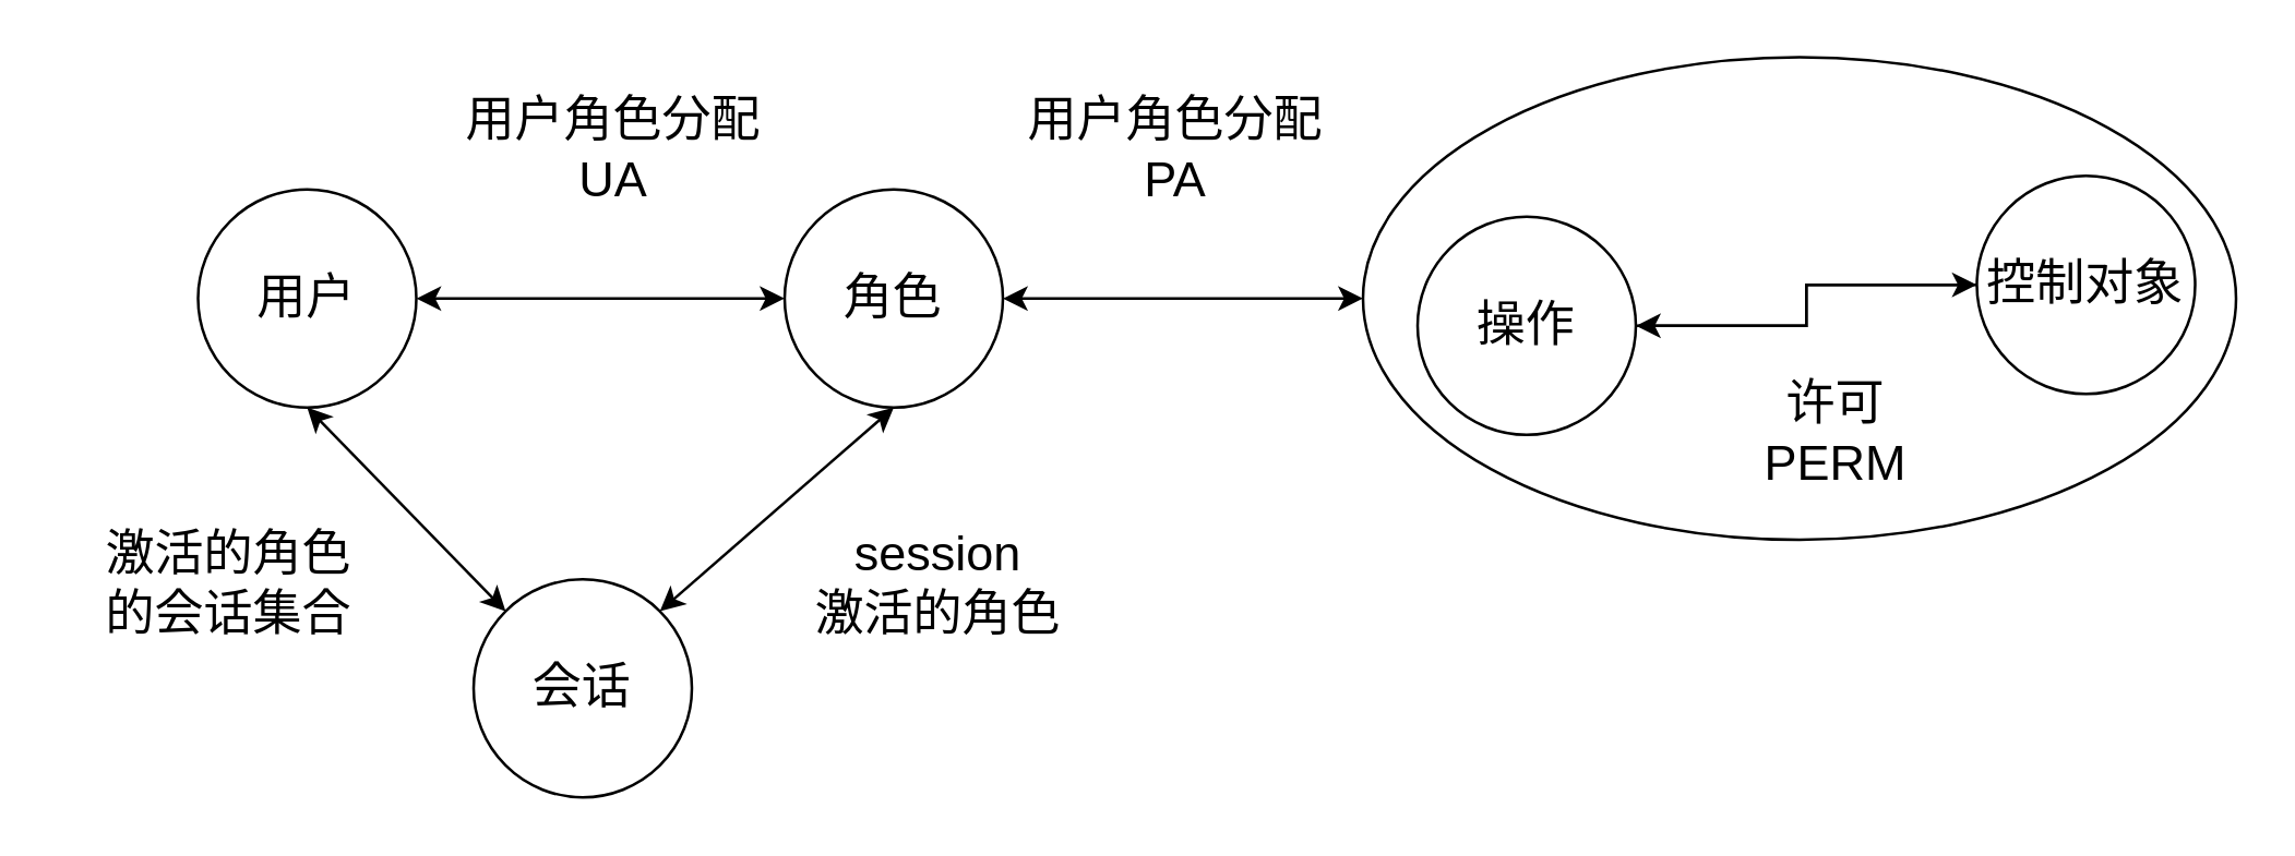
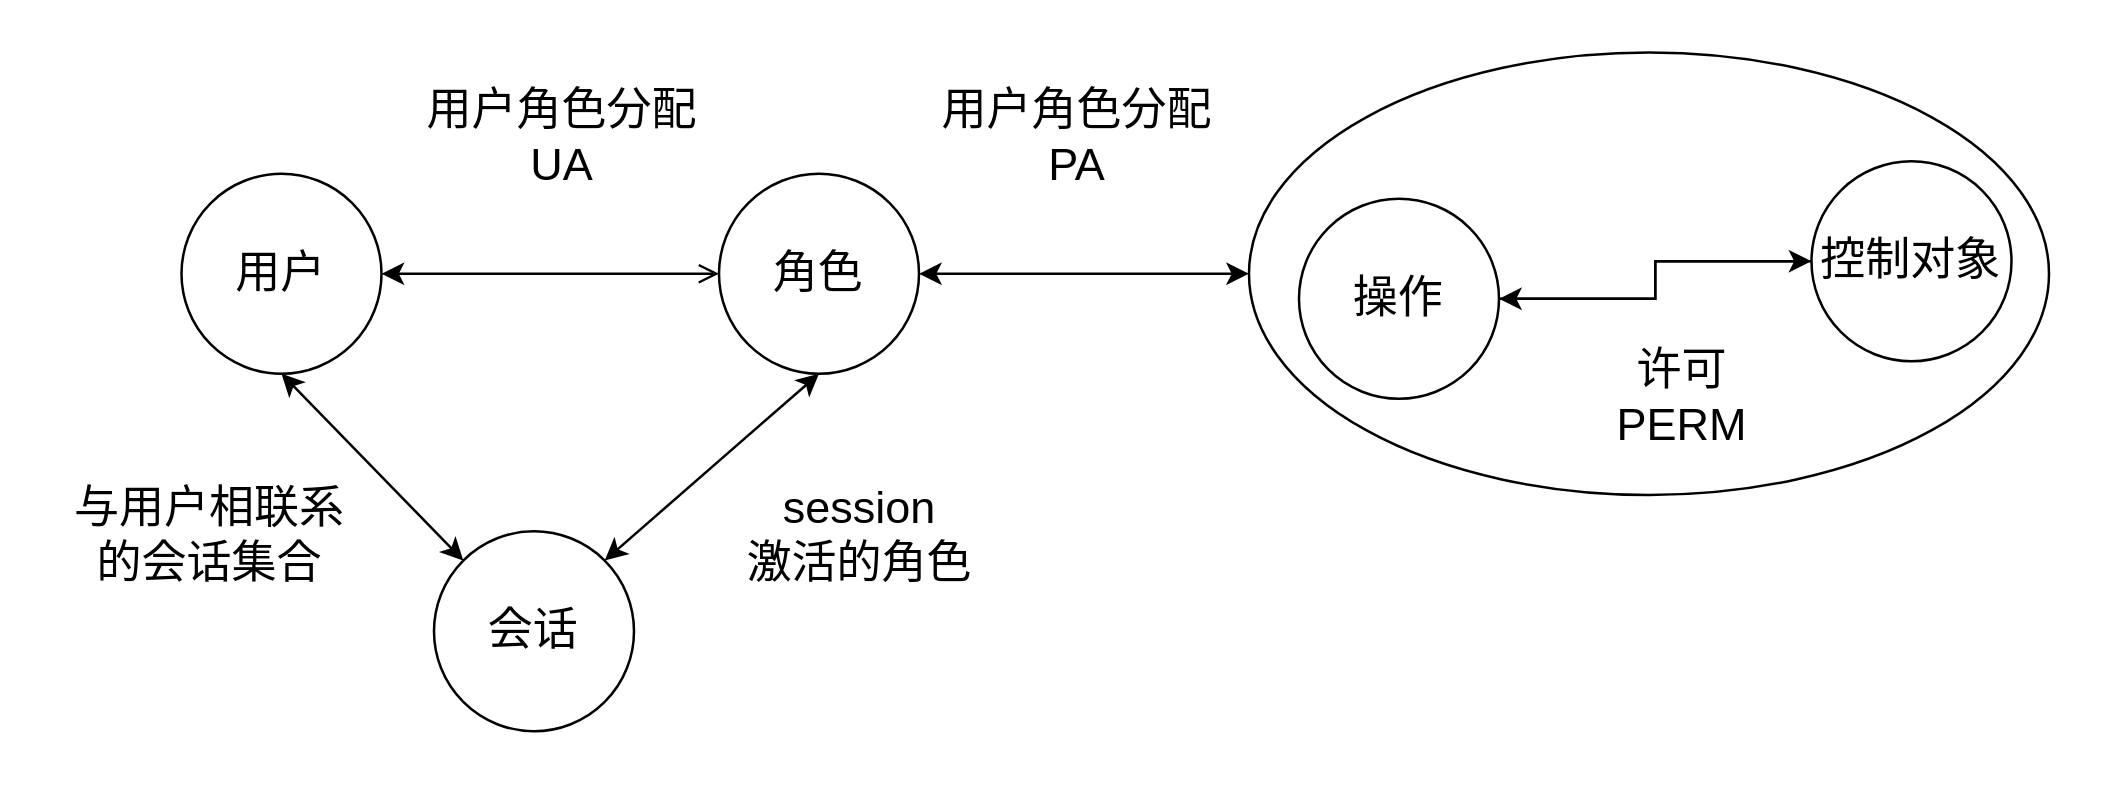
  <mxCell id="0" />
  <mxCell id="1" parent="0" />
  <mxCell id="2" style="rounded=0;orthogonalLoop=1;jettySize=auto;html=1;exitX=0.5;exitY=1;exitDx=0;exitDy=0;entryX=0;entryY=0;entryDx=0;entryDy=0;startArrow=classic;startFill=1;" edge="1" parent="1" source="4" target="8"><mxGeometry relative="1" as="geometry" /></mxCell>
- <mxCell id="3" style="edgeStyle=orthogonalEdgeStyle;rounded=0;orthogonalLoop=1;jettySize=auto;html=1;exitX=1;exitY=0.5;exitDx=0;exitDy=0;entryX=0;entryY=0.5;entryDx=0;entryDy=0;startArrow=classic;startFill=1;" edge="1" parent="1" source="4" target="7"><mxGeometry relative="1" as="geometry" /></mxCell>
+ <mxCell id="3" style="edgeStyle=orthogonalEdgeStyle;rounded=0;orthogonalLoop=1;jettySize=auto;html=1;exitX=1;exitY=0.5;exitDx=0;exitDy=0;entryX=0;entryY=0.5;entryDx=0;entryDy=0;startArrow=classic;startFill=1;endArrow=open;" edge="1" parent="1" source="4" target="7"><mxGeometry relative="1" as="geometry" /></mxCell>
  <mxCell id="4" value="&lt;font style=&quot;font-size: 18px;&quot;&gt;用户&lt;/font&gt;" style="ellipse;whiteSpace=wrap;html=1;aspect=fixed;" vertex="1" parent="1"><mxGeometry x="72" y="69" width="80" height="80" as="geometry" /></mxCell>
  <mxCell id="5" style="rounded=0;orthogonalLoop=1;jettySize=auto;html=1;exitX=0.5;exitY=1;exitDx=0;exitDy=0;entryX=1;entryY=0;entryDx=0;entryDy=0;startArrow=classic;startFill=1;" edge="1" parent="1" source="7" target="8"><mxGeometry relative="1" as="geometry" /></mxCell>
  <mxCell id="6" style="edgeStyle=orthogonalEdgeStyle;rounded=0;orthogonalLoop=1;jettySize=auto;html=1;exitX=1;exitY=0.5;exitDx=0;exitDy=0;entryX=0;entryY=0.5;entryDx=0;entryDy=0;startArrow=classic;startFill=1;" edge="1" parent="1" source="7" target="9"><mxGeometry relative="1" as="geometry" /></mxCell>
  <mxCell id="7" value="&lt;font style=&quot;font-size: 18px;&quot;&gt;角色&lt;/font&gt;" style="ellipse;whiteSpace=wrap;html=1;aspect=fixed;" vertex="1" parent="1"><mxGeometry x="287" y="69" width="80" height="80" as="geometry" /></mxCell>
  <mxCell id="8" value="&lt;font style=&quot;font-size: 18px;&quot;&gt;会话&lt;/font&gt;" style="ellipse;whiteSpace=wrap;html=1;aspect=fixed;" vertex="1" parent="1"><mxGeometry x="173" y="212" width="80" height="80" as="geometry" /></mxCell>
  <mxCell id="9" value="" style="ellipse;whiteSpace=wrap;html=1;" vertex="1" parent="1"><mxGeometry x="499" y="20.5" width="320" height="177" as="geometry" /></mxCell>
  <mxCell id="10" style="edgeStyle=orthogonalEdgeStyle;rounded=0;orthogonalLoop=1;jettySize=auto;html=1;exitX=1;exitY=0.5;exitDx=0;exitDy=0;" edge="1" parent="1" source="11" target="13"><mxGeometry relative="1" as="geometry" /></mxCell>
  <mxCell id="11" value="&lt;font style=&quot;font-size: 18px;&quot;&gt;操作&lt;/font&gt;" style="ellipse;whiteSpace=wrap;html=1;aspect=fixed;" vertex="1" parent="1"><mxGeometry x="519" y="79" width="80" height="80" as="geometry" /></mxCell>
  <mxCell id="12" style="edgeStyle=orthogonalEdgeStyle;rounded=0;orthogonalLoop=1;jettySize=auto;html=1;exitX=0;exitY=0.5;exitDx=0;exitDy=0;entryX=1;entryY=0.5;entryDx=0;entryDy=0;" edge="1" parent="1" source="13" target="11"><mxGeometry relative="1" as="geometry" /></mxCell>
  <mxCell id="13" value="&lt;font style=&quot;font-size: 18px;&quot;&gt;控制对象&lt;/font&gt;" style="ellipse;whiteSpace=wrap;html=1;aspect=fixed;" vertex="1" parent="1"><mxGeometry x="724" y="64" width="80" height="80" as="geometry" /></mxCell>
  <mxCell id="14" value="&lt;font style=&quot;font-size: 18px;&quot;&gt;用户角色分配&lt;br&gt;UA&lt;/font&gt;" style="text;html=1;align=center;verticalAlign=middle;resizable=0;points=[];autosize=1;strokeColor=none;fillColor=none;" vertex="1" parent="1"><mxGeometry x="161" y="27" width="126" height="55" as="geometry" /></mxCell>
  <mxCell id="15" value="&lt;font style=&quot;font-size: 18px;&quot;&gt;session&lt;br&gt;激活的角色&lt;/font&gt;" style="text;html=1;align=center;verticalAlign=middle;resizable=0;points=[];autosize=1;strokeColor=none;fillColor=none;" vertex="1" parent="1"><mxGeometry x="289" y="186" width="108" height="55" as="geometry" /></mxCell>
- <mxCell id="16" value="&lt;span style=&quot;font-size: 18px;&quot;&gt;激活的角色&lt;br&gt;的会话集合&lt;/span&gt;" style="text;html=1;align=center;verticalAlign=middle;resizable=0;points=[];autosize=1;strokeColor=none;fillColor=none;" vertex="1" parent="1"><mxGeometry x="20" y="186" width="126" height="55" as="geometry" /></mxCell>
+ <mxCell id="16" value="&lt;span style=&quot;font-size: 18px;&quot;&gt;与用户相联系&lt;br&gt;的会话集合&lt;/span&gt;" style="text;html=1;align=center;verticalAlign=middle;resizable=0;points=[];autosize=1;strokeColor=none;fillColor=none;" vertex="1" parent="1"><mxGeometry x="20" y="186" width="126" height="55" as="geometry" /></mxCell>
  <mxCell id="17" value="&lt;font style=&quot;font-size: 18px;&quot;&gt;用户角色分配&lt;br&gt;PA&lt;/font&gt;" style="text;html=1;align=center;verticalAlign=middle;resizable=0;points=[];autosize=1;strokeColor=none;fillColor=none;" vertex="1" parent="1"><mxGeometry x="367" y="27" width="126" height="55" as="geometry" /></mxCell>
  <mxCell id="18" value="&lt;span style=&quot;font-size: 18px;&quot;&gt;许可&lt;br&gt;PERM&lt;/span&gt;" style="text;html=1;align=center;verticalAlign=middle;resizable=0;points=[];autosize=1;strokeColor=none;fillColor=none;" vertex="1" parent="1"><mxGeometry x="637" y="131" width="70" height="55" as="geometry" /></mxCell>
